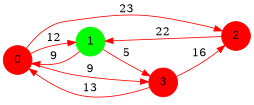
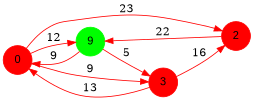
  digraph {
    rankdir=LR
    node [color=red fontname=Arial shape=circle style=filled]
    edge [color=red]
    0
-   1 [color=green]
+   1 [color=green label=9]
    2
    3
    0 -> 1 [label=12]
    0 -> 2 [label=23]
    0 -> 3 [label=9]
    1 -> 0 [label=9]
    1 -> 3 [label=5]
    2 -> 1 [label=22]
    3 -> 0 [label=13]
    3 -> 2 [label=16]
  }
